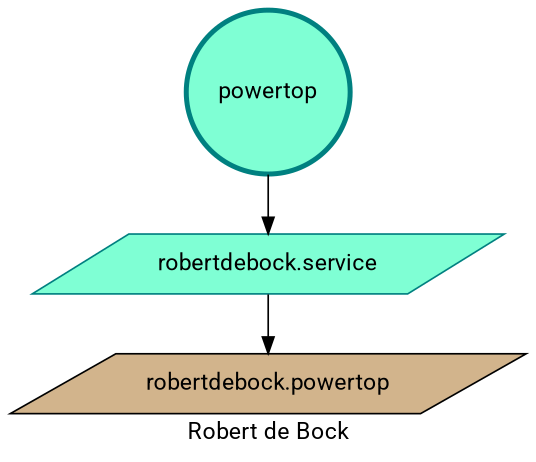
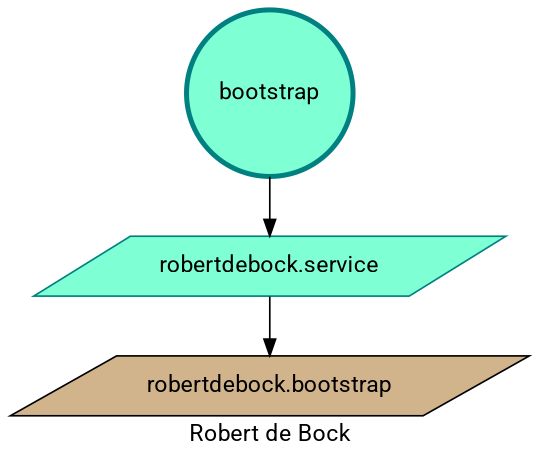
  digraph {
    fontname=Roboto
    label="Robert de Bock"
    node [color=teal fillcolor=aquamarine fontname=Roboto shape=parallelogram style=filled]
    edge [fontname=Roboto]
-   powertop [penwidth=3 shape=circle]
+   powertop [penwidth=3 shape=circle label=bootstrap]
    "robertdebock.service"
-   "robertdebock.bootstrap" [color=black fillcolor=tan label="robertdebock.powertop"]
+   "robertdebock.bootstrap" [color=black fillcolor=tan]
    powertop -> "robertdebock.service"
    "robertdebock.service" -> "robertdebock.bootstrap"
  }
